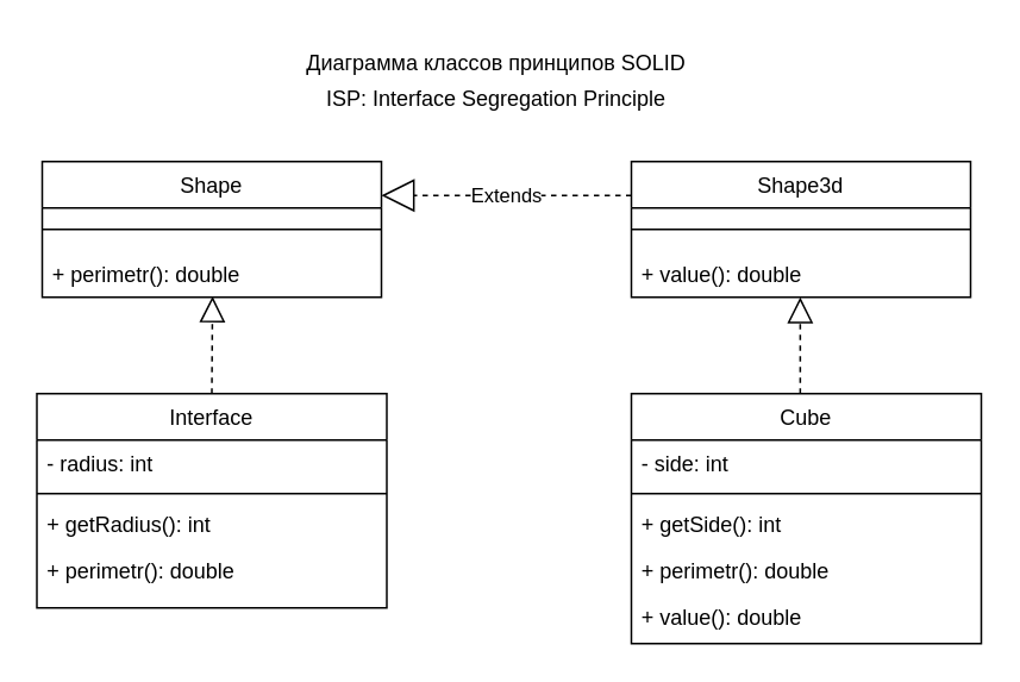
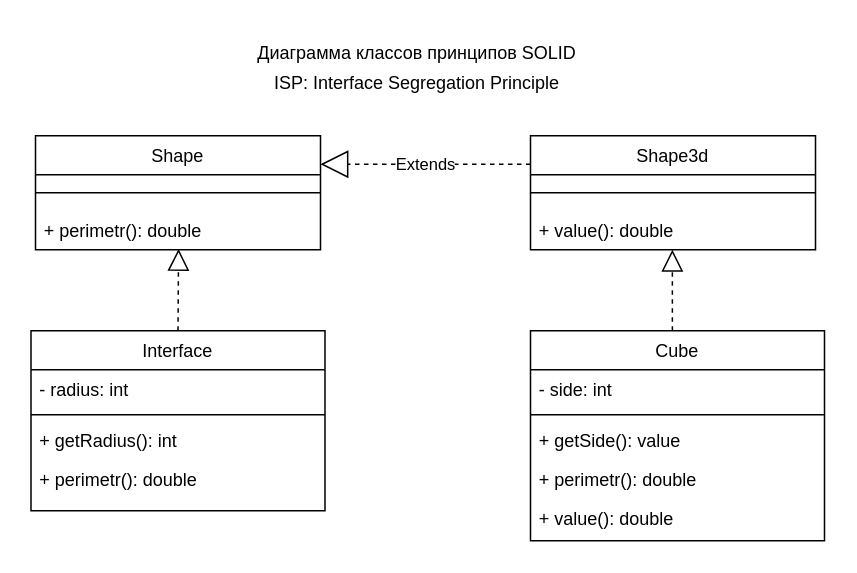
  <mxCell id="0" />
  <mxCell id="1" parent="0" />
  <mxCell id="2" value="Interface" style="swimlane;fontStyle=0;align=center;verticalAlign=top;childLayout=stackLayout;horizontal=1;startSize=26;horizontalStack=0;resizeParent=1;resizeLast=0;collapsible=1;marginBottom=0;rounded=0;shadow=0;strokeWidth=1;" parent="1" vertex="1"><mxGeometry x="20" y="220" width="196" height="120" as="geometry"><mxRectangle x="157" y="210" width="160" height="26" as="alternateBounds" /></mxGeometry></mxCell>
  <mxCell id="3" value="- radius: int" style="text;align=left;verticalAlign=top;spacingLeft=4;spacingRight=4;overflow=hidden;rotatable=0;points=[[0,0.5],[1,0.5]];portConstraint=eastwest;" parent="2" vertex="1"><mxGeometry y="26" width="196" height="26" as="geometry" /></mxCell>
  <mxCell id="4" value="" style="line;html=1;strokeWidth=1;align=left;verticalAlign=middle;spacingTop=-1;spacingLeft=3;spacingRight=3;rotatable=0;labelPosition=right;points=[];portConstraint=eastwest;" parent="2" vertex="1"><mxGeometry y="52" width="196" height="8" as="geometry" /></mxCell>
  <mxCell id="5" value="+ getRadius(): int" style="text;align=left;verticalAlign=top;spacingLeft=4;spacingRight=4;overflow=hidden;rotatable=0;points=[[0,0.5],[1,0.5]];portConstraint=eastwest;" parent="2" vertex="1"><mxGeometry y="60" width="196" height="26" as="geometry" /></mxCell>
  <mxCell id="6" value="+ perimetr(): double" style="text;align=left;verticalAlign=top;spacingLeft=4;spacingRight=4;overflow=hidden;rotatable=0;points=[[0,0.5],[1,0.5]];portConstraint=eastwest;" vertex="1" parent="2"><mxGeometry y="86" width="196" height="26" as="geometry" /></mxCell>
  <mxCell id="7" value="Диаграмма классов принципов SOLID" style="text;html=1;align=center;verticalAlign=middle;resizable=0;points=[];autosize=1;strokeColor=none;fillColor=none;" vertex="1" parent="1"><mxGeometry x="157" y="20" width="240" height="30" as="geometry" /></mxCell>
  <mxCell id="8" value="ISP: Interface Segregation Principle" style="text;html=1;align=center;verticalAlign=middle;resizable=0;points=[];autosize=1;strokeColor=none;fillColor=none;" vertex="1" parent="1"><mxGeometry x="172" y="40" width="210" height="30" as="geometry" /></mxCell>
  <mxCell id="9" value="Shape" style="swimlane;fontStyle=0;align=center;verticalAlign=top;childLayout=stackLayout;horizontal=1;startSize=26;horizontalStack=0;resizeParent=1;resizeLast=0;collapsible=1;marginBottom=0;rounded=0;shadow=0;strokeWidth=1;" vertex="1" parent="1"><mxGeometry x="23" y="90" width="190" height="76" as="geometry"><mxRectangle x="128" y="80" width="160" height="26" as="alternateBounds" /></mxGeometry></mxCell>
  <mxCell id="10" value="" style="line;html=1;strokeWidth=1;align=left;verticalAlign=middle;spacingTop=-1;spacingLeft=3;spacingRight=3;rotatable=0;labelPosition=right;points=[];portConstraint=eastwest;" vertex="1" parent="9"><mxGeometry y="26" width="190" height="24" as="geometry" /></mxCell>
  <mxCell id="11" value="+ perimetr(): double" style="text;align=left;verticalAlign=top;spacingLeft=4;spacingRight=4;overflow=hidden;rotatable=0;points=[[0,0.5],[1,0.5]];portConstraint=eastwest;" vertex="1" parent="9"><mxGeometry y="50" width="190" height="26" as="geometry" /></mxCell>
  <mxCell id="12" value="" style="endArrow=block;dashed=1;endFill=0;endSize=12;html=1;rounded=0;exitX=0.5;exitY=0;exitDx=0;exitDy=0;entryX=0.502;entryY=0.981;entryDx=0;entryDy=0;entryPerimeter=0;" edge="1" parent="1" source="2" target="11"><mxGeometry width="160" relative="1" as="geometry"><mxPoint x="193" y="150" as="sourcePoint" /><mxPoint x="123" y="160" as="targetPoint" /><Array as="points" /></mxGeometry></mxCell>
  <mxCell id="13" value="Shape3d" style="swimlane;fontStyle=0;align=center;verticalAlign=top;childLayout=stackLayout;horizontal=1;startSize=26;horizontalStack=0;resizeParent=1;resizeLast=0;collapsible=1;marginBottom=0;rounded=0;shadow=0;strokeWidth=1;" vertex="1" parent="1"><mxGeometry x="353" y="90" width="190" height="76" as="geometry"><mxRectangle x="128" y="80" width="160" height="26" as="alternateBounds" /></mxGeometry></mxCell>
  <mxCell id="14" value="" style="line;html=1;strokeWidth=1;align=left;verticalAlign=middle;spacingTop=-1;spacingLeft=3;spacingRight=3;rotatable=0;labelPosition=right;points=[];portConstraint=eastwest;" vertex="1" parent="13"><mxGeometry y="26" width="190" height="24" as="geometry" /></mxCell>
  <mxCell id="15" value="+ value(): double" style="text;align=left;verticalAlign=top;spacingLeft=4;spacingRight=4;overflow=hidden;rotatable=0;points=[[0,0.5],[1,0.5]];portConstraint=eastwest;" vertex="1" parent="13"><mxGeometry y="50" width="190" height="26" as="geometry" /></mxCell>
  <mxCell id="16" value="Extends" style="endArrow=block;endSize=16;endFill=0;html=1;rounded=0;exitX=0;exitY=0.25;exitDx=0;exitDy=0;entryX=1;entryY=0.25;entryDx=0;entryDy=0;dashed=1;" edge="1" parent="1" source="13" target="9"><mxGeometry width="160" relative="1" as="geometry"><mxPoint x="193" y="190" as="sourcePoint" /><mxPoint x="353" y="190" as="targetPoint" /></mxGeometry></mxCell>
  <mxCell id="17" value="Cube" style="swimlane;fontStyle=0;align=center;verticalAlign=top;childLayout=stackLayout;horizontal=1;startSize=26;horizontalStack=0;resizeParent=1;resizeLast=0;collapsible=1;marginBottom=0;rounded=0;shadow=0;strokeWidth=1;" vertex="1" parent="1"><mxGeometry x="353" y="220" width="196" height="140" as="geometry"><mxRectangle x="157" y="210" width="160" height="26" as="alternateBounds" /></mxGeometry></mxCell>
  <mxCell id="18" value="- side: int" style="text;align=left;verticalAlign=top;spacingLeft=4;spacingRight=4;overflow=hidden;rotatable=0;points=[[0,0.5],[1,0.5]];portConstraint=eastwest;" vertex="1" parent="17"><mxGeometry y="26" width="196" height="26" as="geometry" /></mxCell>
  <mxCell id="19" value="" style="line;html=1;strokeWidth=1;align=left;verticalAlign=middle;spacingTop=-1;spacingLeft=3;spacingRight=3;rotatable=0;labelPosition=right;points=[];portConstraint=eastwest;" vertex="1" parent="17"><mxGeometry y="52" width="196" height="8" as="geometry" /></mxCell>
- <mxCell id="20" value="+ getSide(): int" style="text;align=left;verticalAlign=top;spacingLeft=4;spacingRight=4;overflow=hidden;rotatable=0;points=[[0,0.5],[1,0.5]];portConstraint=eastwest;" vertex="1" parent="17"><mxGeometry y="60" width="196" height="26" as="geometry" /></mxCell>
+ <mxCell id="20" value="+ getSide(): value" style="text;align=left;verticalAlign=top;spacingLeft=4;spacingRight=4;overflow=hidden;rotatable=0;points=[[0,0.5],[1,0.5]];portConstraint=eastwest;" vertex="1" parent="17"><mxGeometry y="60" width="196" height="26" as="geometry" /></mxCell>
  <mxCell id="21" value="+ perimetr(): double" style="text;align=left;verticalAlign=top;spacingLeft=4;spacingRight=4;overflow=hidden;rotatable=0;points=[[0,0.5],[1,0.5]];portConstraint=eastwest;" vertex="1" parent="17"><mxGeometry y="86" width="196" height="26" as="geometry" /></mxCell>
  <mxCell id="22" value="+ value(): double" style="text;align=left;verticalAlign=top;spacingLeft=4;spacingRight=4;overflow=hidden;rotatable=0;points=[[0,0.5],[1,0.5]];portConstraint=eastwest;" vertex="1" parent="17"><mxGeometry y="112" width="196" height="26" as="geometry" /></mxCell>
  <mxCell id="23" value="" style="endArrow=block;dashed=1;endFill=0;endSize=12;html=1;rounded=0;exitX=0.5;exitY=0;exitDx=0;exitDy=0;entryX=0.502;entryY=0.981;entryDx=0;entryDy=0;entryPerimeter=0;" edge="1" parent="1"><mxGeometry width="160" relative="1" as="geometry"><mxPoint x="447.58" y="220" as="sourcePoint" /><mxPoint x="447.58" y="166" as="targetPoint" /><Array as="points" /></mxGeometry></mxCell>
